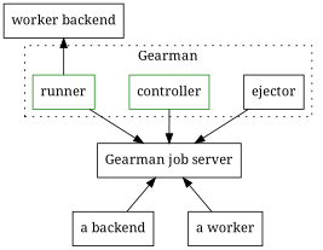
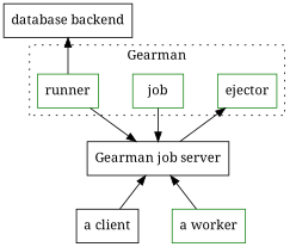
  digraph {
    fontname="Noto Serif"
    nodesep=0.5
    node [fontname="Noto Serif" shape=box]
    edge [fontname="Noto Serif"]
-   n1 [label="worker backend"]
-   n2 [label="a backend"]
-   n3 [label="a worker"]
-   n4 [color=black label=ejector]
-   n5 [color=forestgreen label=controller]
+   n1 [label="database backend"]
+   n2 [label="a client"]
+   n3 [label="a worker" color=forestgreen]
+   n4 [color=forestgreen label=ejector]
+   n5 [color=forestgreen label=job]
    n6 [color=forestgreen label=runner]
    n7 [label="Gearman job server"]
    subgraph sub_1 {
      rank=min
      n1
    }
    subgraph sub_2 {
      rank=max
      n2
      n3
    }
    subgraph cluster_3 {
      label=Gearman
      style=dotted
      n4
      n5
      n6
    }
    n2 -> n7
    n3 -> n7
-   n4 -> n7
+   n7 -> n4
    n5 -> n7
    n6 -> n1
    n6 -> n7
  }
